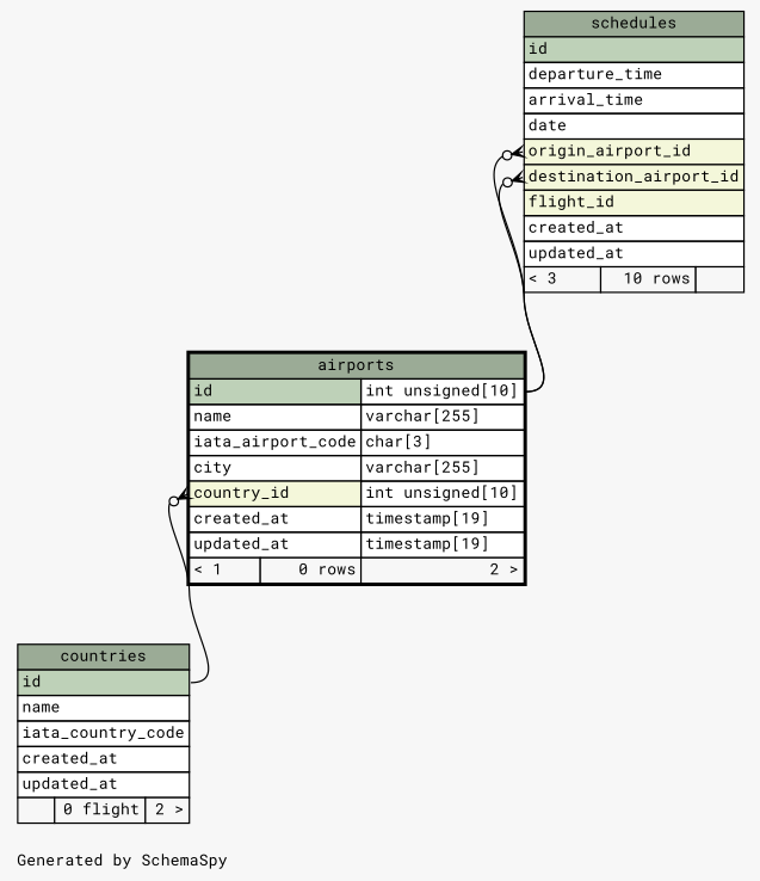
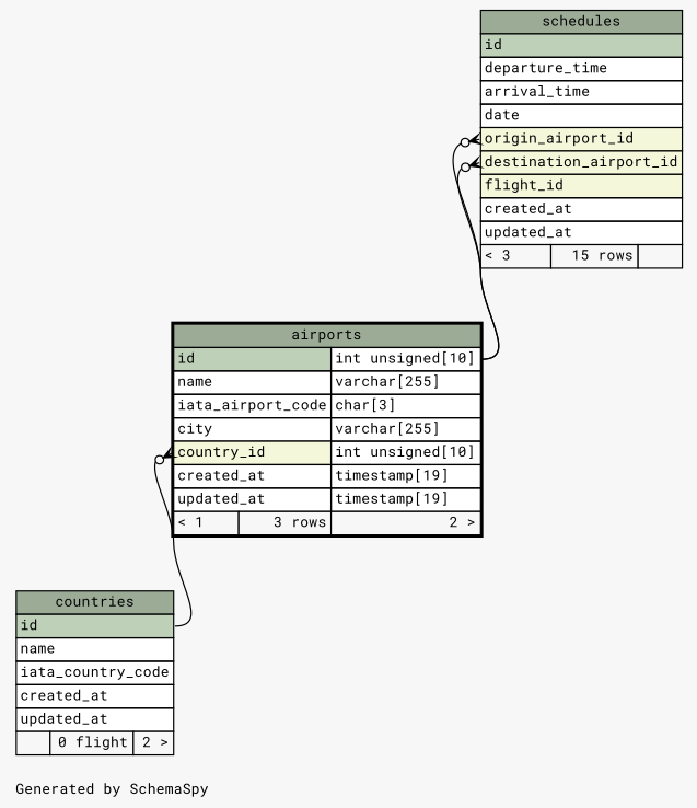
  digraph {
    bgcolor="#f7f7f7"
    fontname="Roboto Mono"
    fontsize=11
    label="\nGenerated by SchemaSpy"
    labeljust=l
    nodesep=0.18
    rankdir=TB
    ranksep=0.46
    node [fontname="Roboto Mono" fontsize=11 shape=plaintext]
    edge [arrowhead=none arrowsize=0.8 arrowtail=crowodot dir=back fontname="Roboto Mono" headport="id.type:e"]
-   n1 [label=<     <TABLE BORDER="2" CELLBORDER="1" CELLSPACING="0" BGCOLOR="#ffffff">       <TR><TD COLSPAN="3" BGCOLOR="#9bab96" ALIGN="CENTER">airports</TD></TR>       <TR><TD PORT="id" COLSPAN="2" BGCOLOR="#bed1b8" ALIGN="LEFT">id</TD><TD PORT="id.type" ALIGN="LEFT">int unsigned[10]</TD></TR>       <TR><TD PORT="name" COLSPAN="2" ALIGN="LEFT">name</TD><TD PORT="name.type" ALIGN="LEFT">varchar[255]</TD></TR>       <TR><TD PORT="iata_airport_code" COLSPAN="2" ALIGN="LEFT">iata_airport_code</TD><TD PORT="iata_airport_code.type" ALIGN="LEFT">char[3]</TD></TR>       <TR><TD PORT="city" COLSPAN="2" ALIGN="LEFT">city</TD><TD PORT="city.type" ALIGN="LEFT">varchar[255]</TD></TR>       <TR><TD PORT="country_id" COLSPAN="2" BGCOLOR="#f4f7da" ALIGN="LEFT">country_id</TD><TD PORT="country_id.type" ALIGN="LEFT">int unsigned[10]</TD></TR>       <TR><TD PORT="created_at" COLSPAN="2" ALIGN="LEFT">created_at</TD><TD PORT="created_at.type" ALIGN="LEFT">timestamp[19]</TD></TR>       <TR><TD PORT="updated_at" COLSPAN="2" ALIGN="LEFT">updated_at</TD><TD PORT="updated_at.type" ALIGN="LEFT">timestamp[19]</TD></TR>       <TR><TD ALIGN="LEFT" BGCOLOR="#f7f7f7">&lt; 1</TD><TD ALIGN="RIGHT" BGCOLOR="#f7f7f7">0 rows</TD><TD ALIGN="RIGHT" BGCOLOR="#f7f7f7">2 &gt;</TD></TR>     </TABLE>>]
+   n1 [label=<     <TABLE BORDER="2" CELLBORDER="1" CELLSPACING="0" BGCOLOR="#ffffff">       <TR><TD COLSPAN="3" BGCOLOR="#9bab96" ALIGN="CENTER">airports</TD></TR>       <TR><TD PORT="id" COLSPAN="2" BGCOLOR="#bed1b8" ALIGN="LEFT">id</TD><TD PORT="id.type" ALIGN="LEFT">int unsigned[10]</TD></TR>       <TR><TD PORT="name" COLSPAN="2" ALIGN="LEFT">name</TD><TD PORT="name.type" ALIGN="LEFT">varchar[255]</TD></TR>       <TR><TD PORT="iata_airport_code" COLSPAN="2" ALIGN="LEFT">iata_airport_code</TD><TD PORT="iata_airport_code.type" ALIGN="LEFT">char[3]</TD></TR>       <TR><TD PORT="city" COLSPAN="2" ALIGN="LEFT">city</TD><TD PORT="city.type" ALIGN="LEFT">varchar[255]</TD></TR>       <TR><TD PORT="country_id" COLSPAN="2" BGCOLOR="#f4f7da" ALIGN="LEFT">country_id</TD><TD PORT="country_id.type" ALIGN="LEFT">int unsigned[10]</TD></TR>       <TR><TD PORT="created_at" COLSPAN="2" ALIGN="LEFT">created_at</TD><TD PORT="created_at.type" ALIGN="LEFT">timestamp[19]</TD></TR>       <TR><TD PORT="updated_at" COLSPAN="2" ALIGN="LEFT">updated_at</TD><TD PORT="updated_at.type" ALIGN="LEFT">timestamp[19]</TD></TR>       <TR><TD ALIGN="LEFT" BGCOLOR="#f7f7f7">&lt; 1</TD><TD ALIGN="RIGHT" BGCOLOR="#f7f7f7">3 rows</TD><TD ALIGN="RIGHT" BGCOLOR="#f7f7f7">2 &gt;</TD></TR>     </TABLE>>]
    n2 [label=<     <TABLE BORDER="0" CELLBORDER="1" CELLSPACING="0" BGCOLOR="#ffffff">       <TR><TD COLSPAN="3" BGCOLOR="#9bab96" ALIGN="CENTER">countries</TD></TR>       <TR><TD PORT="id" COLSPAN="3" BGCOLOR="#bed1b8" ALIGN="LEFT">id</TD></TR>       <TR><TD PORT="name" COLSPAN="3" ALIGN="LEFT">name</TD></TR>       <TR><TD PORT="iata_country_code" COLSPAN="3" ALIGN="LEFT">iata_country_code</TD></TR>       <TR><TD PORT="created_at" COLSPAN="3" ALIGN="LEFT">created_at</TD></TR>       <TR><TD PORT="updated_at" COLSPAN="3" ALIGN="LEFT">updated_at</TD></TR>       <TR><TD ALIGN="LEFT" BGCOLOR="#f7f7f7">  </TD><TD ALIGN="RIGHT" BGCOLOR="#f7f7f7">0 flight</TD><TD ALIGN="RIGHT" BGCOLOR="#f7f7f7">2 &gt;</TD></TR>     </TABLE>>]
-   n3 [label=<     <TABLE BORDER="0" CELLBORDER="1" CELLSPACING="0" BGCOLOR="#ffffff">       <TR><TD COLSPAN="3" BGCOLOR="#9bab96" ALIGN="CENTER">schedules</TD></TR>       <TR><TD PORT="id" COLSPAN="3" BGCOLOR="#bed1b8" ALIGN="LEFT">id</TD></TR>       <TR><TD PORT="departure_time" COLSPAN="3" ALIGN="LEFT">departure_time</TD></TR>       <TR><TD PORT="arrival_time" COLSPAN="3" ALIGN="LEFT">arrival_time</TD></TR>       <TR><TD PORT="date" COLSPAN="3" ALIGN="LEFT">date</TD></TR>       <TR><TD PORT="origin_airport_id" COLSPAN="3" BGCOLOR="#f4f7da" ALIGN="LEFT">origin_airport_id</TD></TR>       <TR><TD PORT="destination_airport_id" COLSPAN="3" BGCOLOR="#f4f7da" ALIGN="LEFT">destination_airport_id</TD></TR>       <TR><TD PORT="flight_id" COLSPAN="3" BGCOLOR="#f4f7da" ALIGN="LEFT">flight_id</TD></TR>       <TR><TD PORT="created_at" COLSPAN="3" ALIGN="LEFT">created_at</TD></TR>       <TR><TD PORT="updated_at" COLSPAN="3" ALIGN="LEFT">updated_at</TD></TR>       <TR><TD ALIGN="LEFT" BGCOLOR="#f7f7f7">&lt; 3</TD><TD ALIGN="RIGHT" BGCOLOR="#f7f7f7">10 rows</TD><TD ALIGN="RIGHT" BGCOLOR="#f7f7f7">  </TD></TR>     </TABLE>>]
+   n3 [label=<     <TABLE BORDER="0" CELLBORDER="1" CELLSPACING="0" BGCOLOR="#ffffff">       <TR><TD COLSPAN="3" BGCOLOR="#9bab96" ALIGN="CENTER">schedules</TD></TR>       <TR><TD PORT="id" COLSPAN="3" BGCOLOR="#bed1b8" ALIGN="LEFT">id</TD></TR>       <TR><TD PORT="departure_time" COLSPAN="3" ALIGN="LEFT">departure_time</TD></TR>       <TR><TD PORT="arrival_time" COLSPAN="3" ALIGN="LEFT">arrival_time</TD></TR>       <TR><TD PORT="date" COLSPAN="3" ALIGN="LEFT">date</TD></TR>       <TR><TD PORT="origin_airport_id" COLSPAN="3" BGCOLOR="#f4f7da" ALIGN="LEFT">origin_airport_id</TD></TR>       <TR><TD PORT="destination_airport_id" COLSPAN="3" BGCOLOR="#f4f7da" ALIGN="LEFT">destination_airport_id</TD></TR>       <TR><TD PORT="flight_id" COLSPAN="3" BGCOLOR="#f4f7da" ALIGN="LEFT">flight_id</TD></TR>       <TR><TD PORT="created_at" COLSPAN="3" ALIGN="LEFT">created_at</TD></TR>       <TR><TD PORT="updated_at" COLSPAN="3" ALIGN="LEFT">updated_at</TD></TR>       <TR><TD ALIGN="LEFT" BGCOLOR="#f7f7f7">&lt; 3</TD><TD ALIGN="RIGHT" BGCOLOR="#f7f7f7">15 rows</TD><TD ALIGN="RIGHT" BGCOLOR="#f7f7f7">  </TD></TR>     </TABLE>>]
    n1 -> n2 [headport="id:e" tailport="country_id:w"]
    n3 -> n1 [tailport="destination_airport_id:w"]
    n3 -> n1 [tailport="origin_airport_id:w"]
  }
